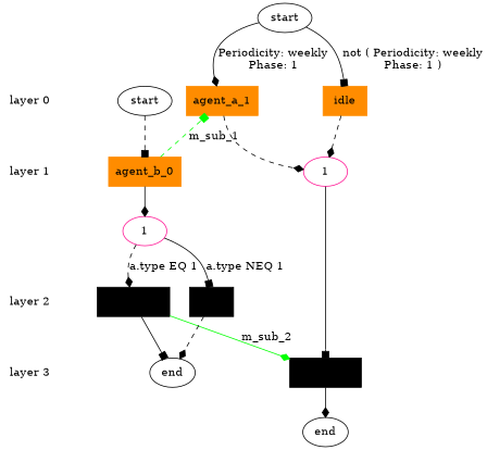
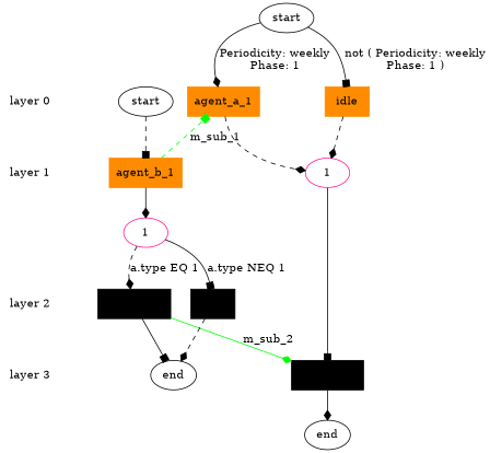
  digraph {
    rankdir=TB
    node [color=black]
    edge [style=solid arrowhead=diamond]
    n1 [color=deeppink label="layer 0" shape=plaintext]
    n2 [color=darkorange label=agent_a_1 shape=box style=filled]
    n3 [color=darkorange label=idle shape=box style=filled]
    n4 [color=deeppink label="layer 1" shape=plaintext]
-   n5 [color=darkorange label=agent_b_0 shape=box style=filled]
+   n5 [color=darkorange label=agent_b_1 shape=box style=filled]
    n6 [label="layer 2" shape=plaintext]
    n7 [label=agent_b_2 shape=box style=filled]
    n8 [label=idle shape=box style=filled]
    n9 [color=deeppink label="layer 3" shape=plaintext]
    n10 [label=agent_a_2 shape=box style=filled]
    n11 [color=deeppink label=1]
    n12 [color=deeppink label=1]
    n13 [label=end]
    n14 [label=end]
    n15 [label=start]
    n16 [label=start]
    subgraph sub_1 {
      rank=same
      n1
      n2
      n3
    }
    subgraph sub_2 {
      rank=same
      n4
      n5
    }
    subgraph sub_3 {
      rank=same
      n6
      n7
      n8
    }
    subgraph sub_4 {
      rank=same
      n9
      n10
    }
    n1 -> n4 [style=invis arrowhead=""]
    n2 -> n11 [style=dashed]
    n3 -> n11 [style=dashed]
    n4 -> n6 [style=invis arrowhead=""]
    n5 -> n2 [arrowhead=box color="#00ff00" constraint=false label=m_sub_1 style=dashed]
    n5 -> n12
    n6 -> n9 [style=invis arrowhead=""]
    n7 -> n10 [color="#00ff00" constraint=false label=m_sub_2]
    n7 -> n13 [arrowhead=box]
    n8 -> n13 [style=dashed]
    n10 -> n14
    n11 -> n10 [arrowhead=box]
    n12 -> n7 [label="a.type EQ 1" style=dashed]
    n12 -> n8 [arrowhead=box label="a.type NEQ 1"]
    n15 -> n2 [label="Periodicity: weekly\nPhase: 1"]
    n15 -> n3 [arrowhead=box label="not ( Periodicity: weekly\nPhase: 1 )"]
    n16 -> n5 [arrowhead=box style=dashed]
  }
